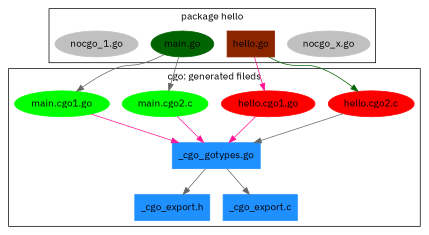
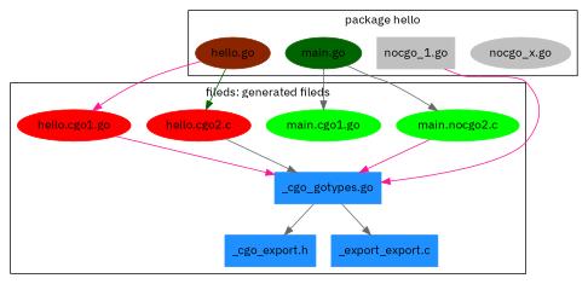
  digraph {
    fontname="IBM Plex Sans"
    node [color=dodgerblue fontname="IBM Plex Sans" style=filled]
    edge [color=gray40 fontname="IBM Plex Sans"]
    n1 [color=gray label="nocgo_x.go"]
-   n2 [color=orangered4 label="hello.go" shape=box]
+   n2 [color=orangered4 label="hello.go"]
    n3 [color=darkgreen label="main.go"]
-   n4 [color=gray label="nocgo_1.go"]
+   n4 [color=gray label="nocgo_1.go" shape=box]
    n5 [color=red label="hello.cgo2.c"]
    n6 [color=red label="hello.cgo1.go"]
-   n7 [color=green label="main.cgo2.c"]
+   n7 [color=green label="main.nocgo2.c"]
    n8 [color=green label="main.cgo1.go"]
    n9 [label="_cgo_gotypes.go" shape=box]
    n10 [label="_cgo_export.h" shape=box]
-   n11 [label="_cgo_export.c" shape=box]
+   n11 [label="_export_export.c" shape=box]
    subgraph cluster_1 {
      label="package hello"
      n1
      n2
      n3
      n4
    }
    subgraph cluster_2 {
-     label="cgo: generated fileds"
+     label="fileds: generated fileds"
      n5
      n6
      n7
      n8
      n9
      n10
      n11
    }
    n2 -> n5 [color=darkgreen]
    n2 -> n6 [color=deeppink]
    n3 -> n7
    n3 -> n8
    n5 -> n9
    n6 -> n9 [color=deeppink]
    n7 -> n9 [color=deeppink]
-   n8 -> n9 [color=deeppink]
+   n4 -> n9 [color=deeppink]
    n9 -> n10
    n9 -> n11
  }
